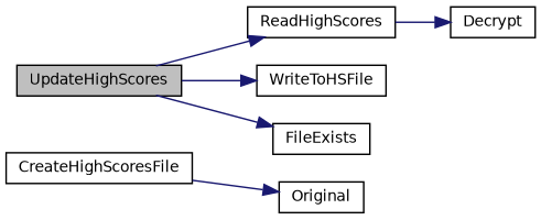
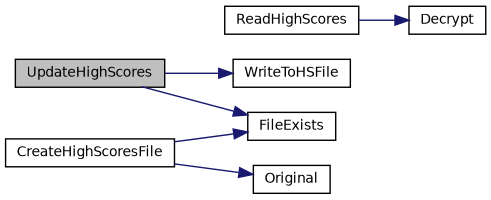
  digraph {
    rankdir=LR
    node [color=black fillcolor=white fontname=Helvetica fontsize=10 shape=record style=filled]
    edge [color=midnightblue fontname=Helvetica fontsize=10 labelfontname=Helvetica labelfontsize=10 style=solid]
    n1 [fillcolor=grey75 fontcolor=black height=0.2 label=UpdateHighScores width=0.4]
    n2 [height=0.2 label=ReadHighScores width=0.4]
    n3 [height=0.2 label=WriteToHSFile width=0.4]
    n4 [height=0.2 label=FileExists width=0.4]
    n5 [height=0.2 label=CreateHighScoresFile width=0.4]
    n6 [height=0.2 label=Original width=0.4]
    n7 [height=0.2 label=Decrypt width=0.4]
-   n1 -> n2
    n1 -> n3
    n1 -> n4
    n2 -> n7
+   n5 -> n4
    n5 -> n6
  }
